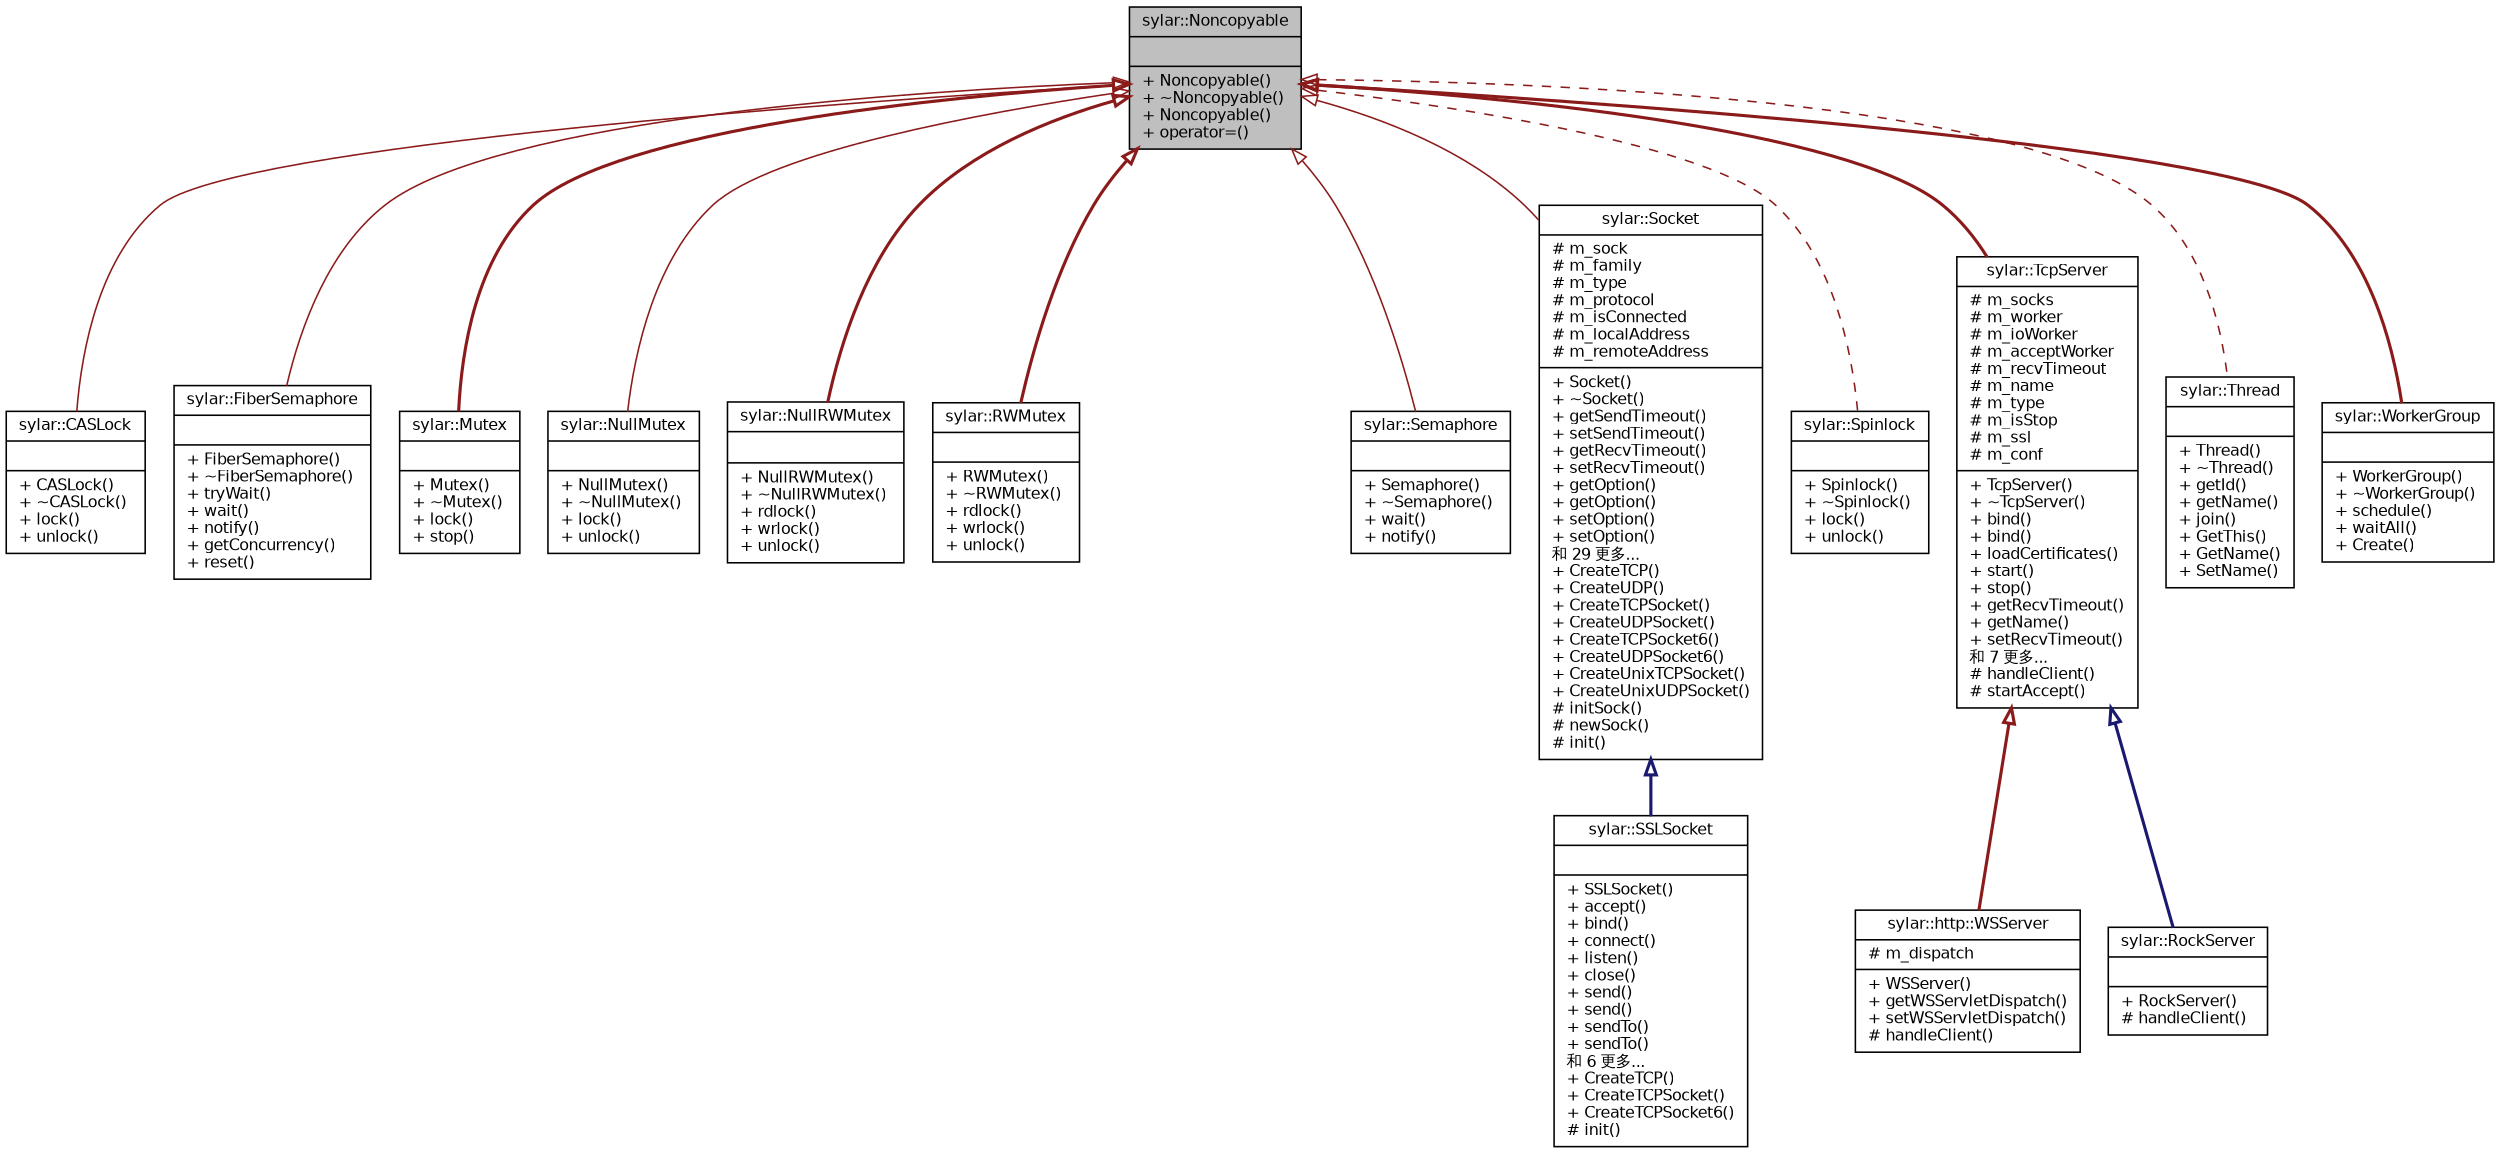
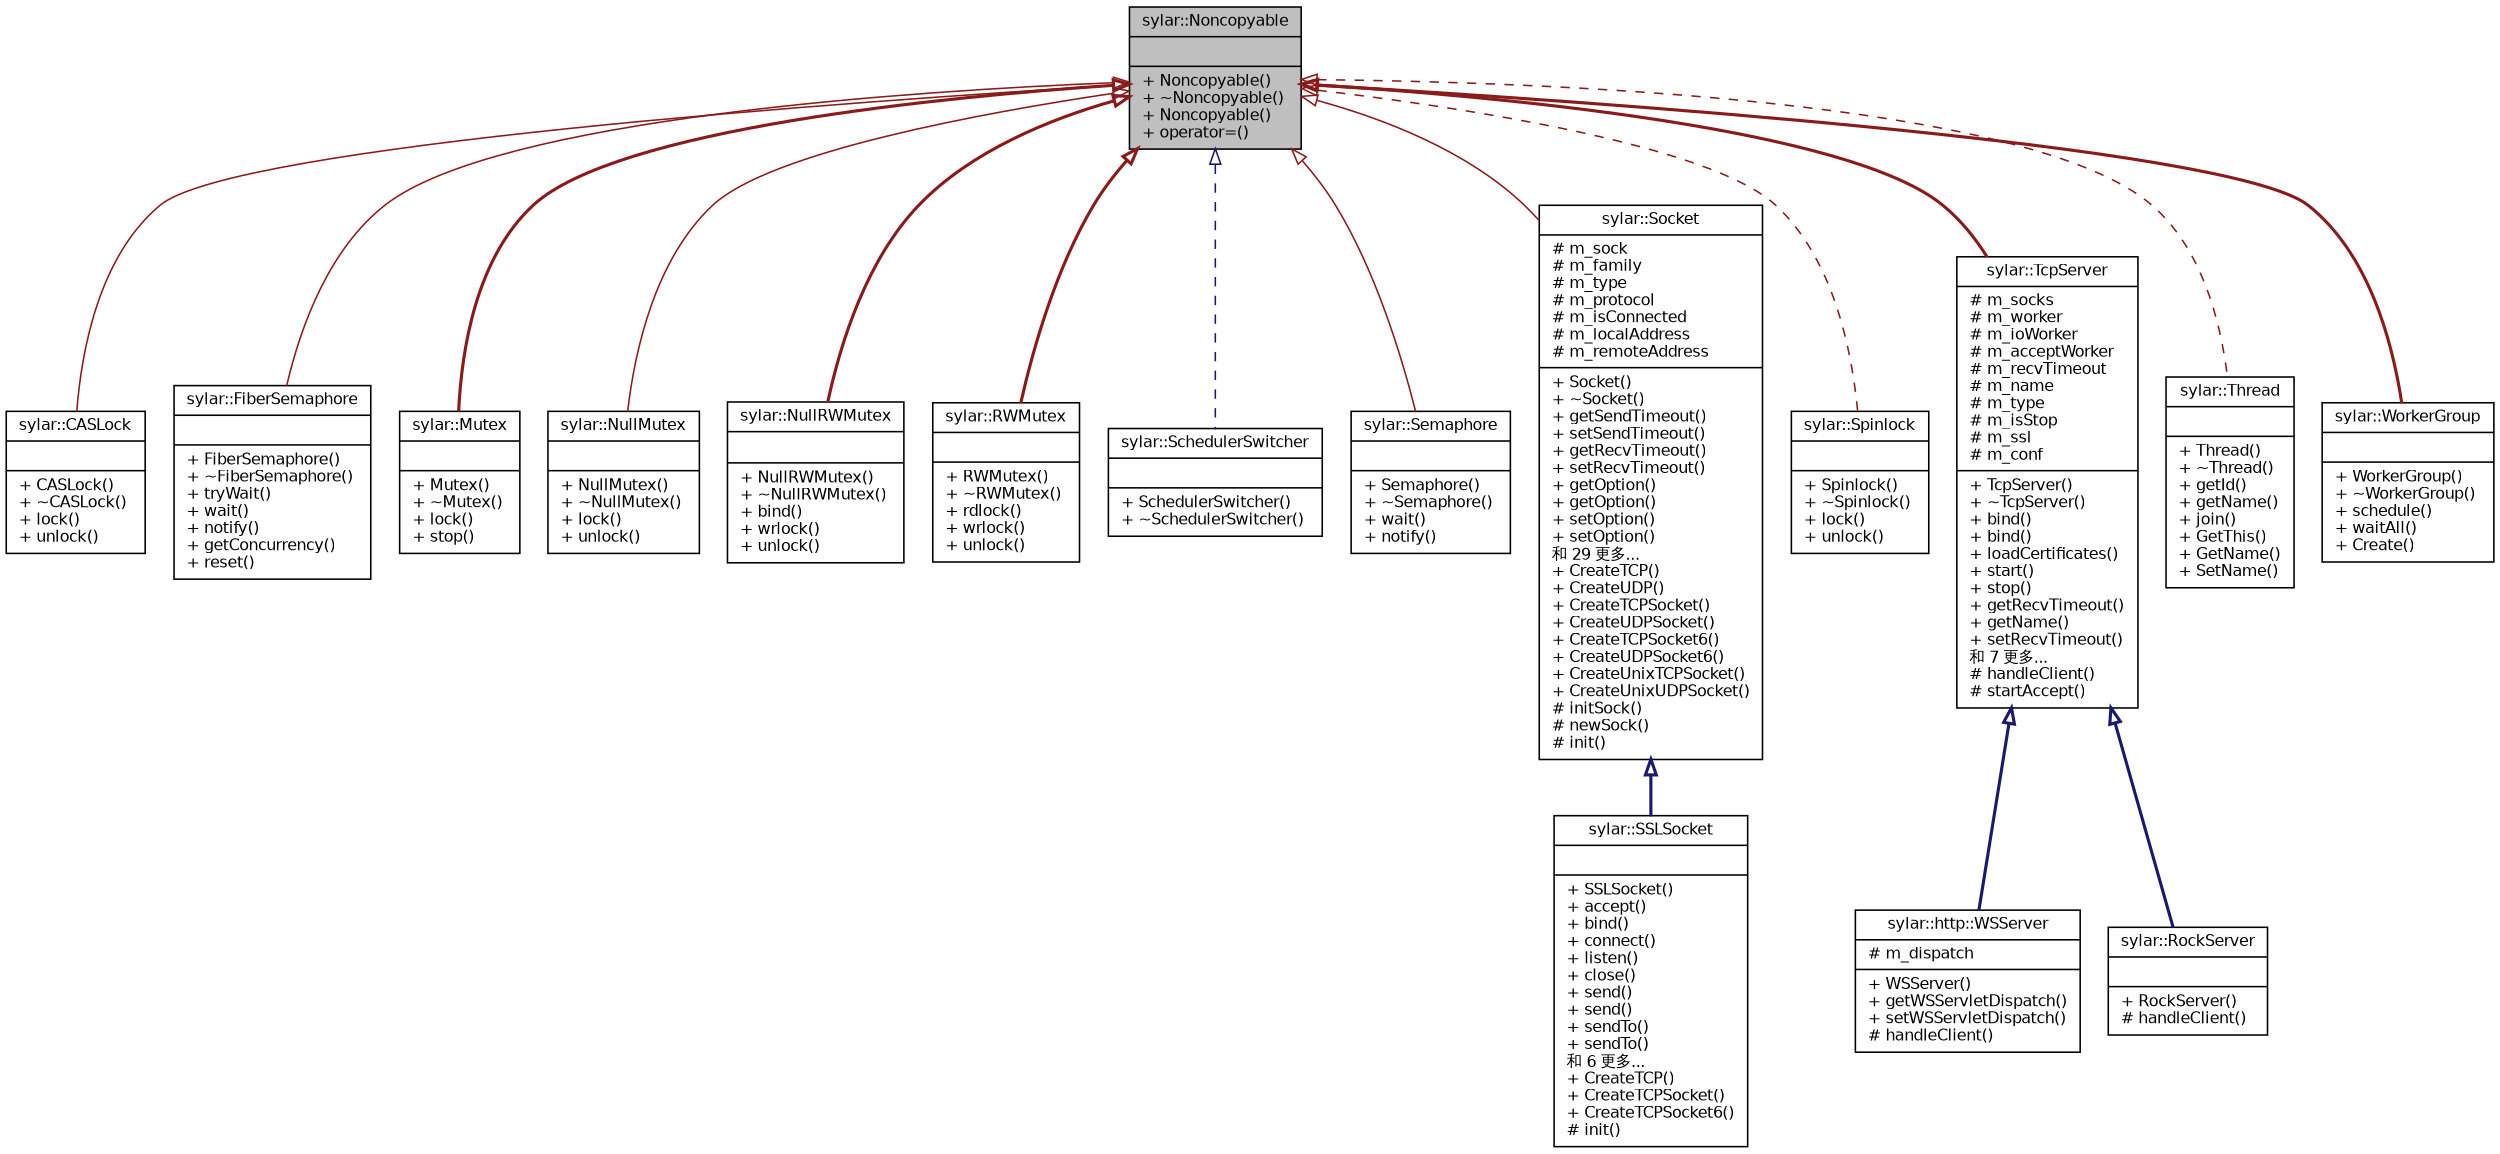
  digraph {
    node [color=black fillcolor=white fontname=Helvetica fontsize=10 shape=record style=filled]
    edge [arrowtail=onormal color=firebrick4 dir=back fontname=Helvetica fontsize=10 labelfontname=Helvetica labelfontsize=10 style=bold]
    n1 [fillcolor=grey75 fontcolor=black height=0.2 label="{sylar::Noncopyable\n||+ Noncopyable()\l+ ~Noncopyable()\l+ Noncopyable()\l+ operator=()\l}" width=0.4]
    n2 [height=0.2 label="{sylar::CASLock\n||+ CASLock()\l+ ~CASLock()\l+ lock()\l+ unlock()\l}" width=0.4]
    n3 [height=0.2 label="{sylar::FiberSemaphore\n||+ FiberSemaphore()\l+ ~FiberSemaphore()\l+ tryWait()\l+ wait()\l+ notify()\l+ getConcurrency()\l+ reset()\l}" width=0.4]
    n4 [height=0.2 label="{sylar::Mutex\n||+ Mutex()\l+ ~Mutex()\l+ lock()\l+ stop()\l}" width=0.4]
    n5 [height=0.2 label="{sylar::NullMutex\n||+ NullMutex()\l+ ~NullMutex()\l+ lock()\l+ unlock()\l}" width=0.4]
-   n6 [height=0.2 label="{sylar::NullRWMutex\n||+ NullRWMutex()\l+ ~NullRWMutex()\l+ rdlock()\l+ wrlock()\l+ unlock()\l}" width=0.4]
+   n6 [height=0.2 label="{sylar::NullRWMutex\n||+ NullRWMutex()\l+ ~NullRWMutex()\l+ bind()\l+ wrlock()\l+ unlock()\l}" width=0.4]
    n7 [height=0.2 label="{sylar::RWMutex\n||+ RWMutex()\l+ ~RWMutex()\l+ rdlock()\l+ wrlock()\l+ unlock()\l}" width=0.4]
+   n8 [height=0.2 label="{sylar::SchedulerSwitcher\n||+ SchedulerSwitcher()\l+ ~SchedulerSwitcher()\l}" width=0.4]
    n9 [height=0.2 label="{sylar::Semaphore\n||+ Semaphore()\l+ ~Semaphore()\l+ wait()\l+ notify()\l}" width=0.4]
    n10 [height=0.2 label="{sylar::Socket\n|# m_sock\l# m_family\l# m_type\l# m_protocol\l# m_isConnected\l# m_localAddress\l# m_remoteAddress\l|+ Socket()\l+ ~Socket()\l+ getSendTimeout()\l+ setSendTimeout()\l+ getRecvTimeout()\l+ setRecvTimeout()\l+ getOption()\l+ getOption()\l+ setOption()\l+ setOption()\l和 29 更多...\l+ CreateTCP()\l+ CreateUDP()\l+ CreateTCPSocket()\l+ CreateUDPSocket()\l+ CreateTCPSocket6()\l+ CreateUDPSocket6()\l+ CreateUnixTCPSocket()\l+ CreateUnixUDPSocket()\l# initSock()\l# newSock()\l# init()\l}" width=0.4]
    n11 [height=0.2 label="{sylar::Spinlock\n||+ Spinlock()\l+ ~Spinlock()\l+ lock()\l+ unlock()\l}" width=0.4]
    n12 [height=0.2 label="{sylar::TcpServer\n|# m_socks\l# m_worker\l# m_ioWorker\l# m_acceptWorker\l# m_recvTimeout\l# m_name\l# m_type\l# m_isStop\l# m_ssl\l# m_conf\l|+ TcpServer()\l+ ~TcpServer()\l+ bind()\l+ bind()\l+ loadCertificates()\l+ start()\l+ stop()\l+ getRecvTimeout()\l+ getName()\l+ setRecvTimeout()\l和 7 更多...\l# handleClient()\l# startAccept()\l}" width=0.4]
    n13 [height=0.2 label="{sylar::Thread\n||+ Thread()\l+ ~Thread()\l+ getId()\l+ getName()\l+ join()\l+ GetThis()\l+ GetName()\l+ SetName()\l}" width=0.4]
    n14 [height=0.2 label="{sylar::WorkerGroup\n||+ WorkerGroup()\l+ ~WorkerGroup()\l+ schedule()\l+ waitAll()\l+ Create()\l}" width=0.4]
    n15 [height=0.2 label="{sylar::SSLSocket\n||+ SSLSocket()\l+ accept()\l+ bind()\l+ connect()\l+ listen()\l+ close()\l+ send()\l+ send()\l+ sendTo()\l+ sendTo()\l和 6 更多...\l+ CreateTCP()\l+ CreateTCPSocket()\l+ CreateTCPSocket6()\l# init()\l}" width=0.4]
    n16 [height=0.2 label="{sylar::http::WSServer\n|# m_dispatch\l|+ WSServer()\l+ getWSServletDispatch()\l+ setWSServletDispatch()\l# handleClient()\l}" width=0.4]
    n17 [height=0.2 label="{sylar::RockServer\n||+ RockServer()\l# handleClient()\l}" width=0.4]
    n1 -> n2 [style=solid]
    n1 -> n3 [style=solid]
    n1 -> n4
    n1 -> n5 [style=solid]
    n1 -> n6
    n1 -> n7
+   n1 -> n8 [color=midnightblue style=dashed]
    n1 -> n9 [style=solid]
    n1 -> n10 [style=solid]
    n1 -> n11 [style=dashed]
    n1 -> n12
    n1 -> n13 [style=dashed]
    n1 -> n14
    n10 -> n15 [color=midnightblue]
-   n12 -> n16
+   n12 -> n16 [color=midnightblue]
    n12 -> n17 [color=midnightblue]
  }
